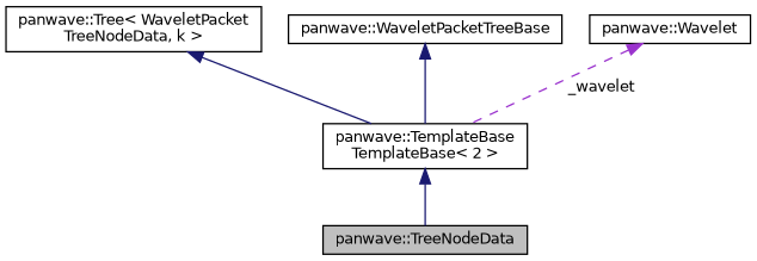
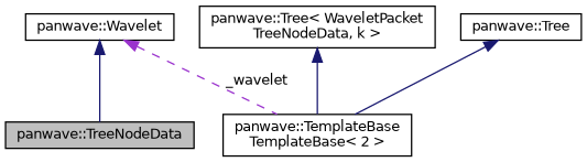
  digraph {
    rankdir=TB
    node [color=black fillcolor=white fontname=Helvetica fontsize=10 shape=record style=filled]
    edge [color=midnightblue dir=back fontname=Helvetica fontsize=10 labelfontname=Helvetica labelfontsize=10 style=solid]
    n1 [fillcolor=grey75 fontcolor=black height=0.2 label="panwave::TreeNodeData" width=0.4]
    n2 [height=0.2 label="panwave::TemplateBase\lTemplateBase\< 2 \>" width=0.4]
    n3 [height=0.2 label="panwave::Tree\< WaveletPacket\lTreeNodeData, k \>" width=0.4]
-   n4 [height=0.2 label="panwave::WaveletPacketTreeBase" width=0.4]
+   n4 [height=0.2 label="panwave::Tree" width=0.4]
    n5 [height=0.2 label="panwave::Wavelet" width=0.4]
-   n2 -> n1
+   n5 -> n1
    n3 -> n2
    n4 -> n2
    n5 -> n2 [color=darkorchid3 label=" _wavelet" style=dashed]
  }
